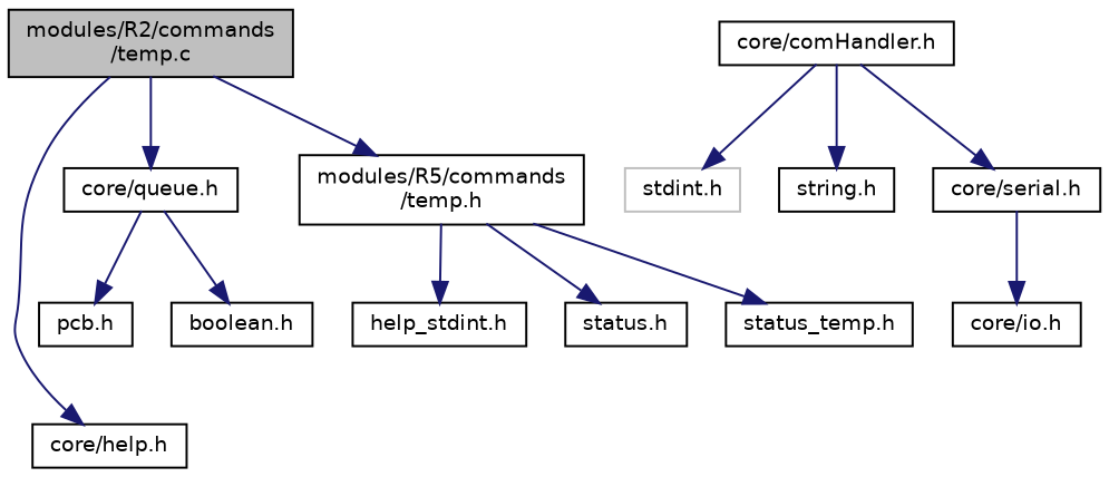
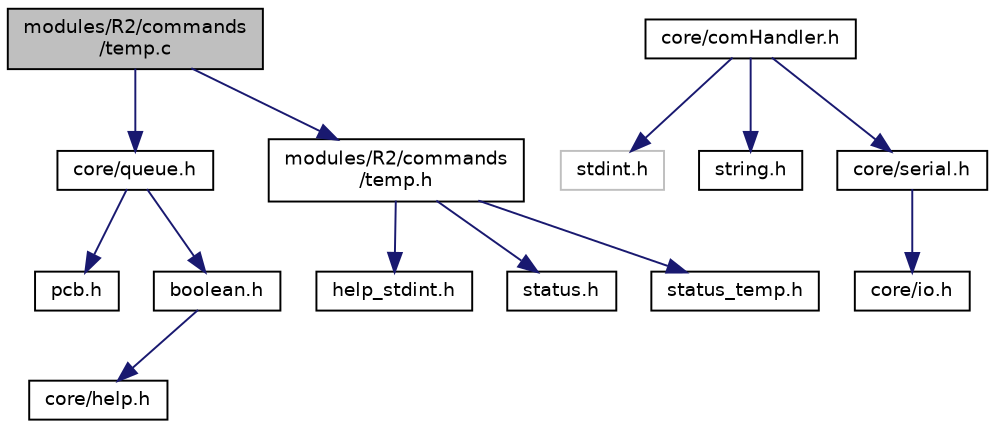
  digraph {
    node [color=black fillcolor=white fontname=Helvetica fontsize=10 shape=record style=filled]
    edge [color=midnightblue fontname=Helvetica fontsize=10 labelfontname=Helvetica labelfontsize=10 style=solid]
    n1 [fillcolor=grey75 fontcolor=black height=0.2 label="modules/R2/commands\l/temp.c" width=0.4]
    n2 [height=0.2 label="core/help.h" width=0.4]
    n3 [height=0.2 label="core/queue.h" width=0.4]
-   n4 [height=0.2 label="modules/R5/commands\l/temp.h" width=0.4]
+   n4 [height=0.2 label="modules/R2/commands\l/temp.h" width=0.4]
    n5 [height=0.2 label="core/comHandler.h" width=0.4]
    n6 [color=grey75 height=0.2 label="stdint.h" width=0.4]
    n7 [height=0.2 label="string.h" width=0.4]
    n8 [height=0.2 label="core/serial.h" width=0.4]
    n9 [height=0.2 label="pcb.h" width=0.4]
    n10 [height=0.2 label="boolean.h" width=0.4]
    n11 [height=0.2 label="help_stdint.h" width=0.4]
    n12 [height=0.2 label="status.h" width=0.4]
    n13 [height=0.2 label="status_temp.h" width=0.4]
    n14 [height=0.2 label="core/io.h" width=0.4]
-   n1 -> n2
+   n10 -> n2
    n1 -> n3
    n1 -> n4
    n3 -> n9
    n3 -> n10
    n4 -> n11
    n4 -> n12
    n4 -> n13
    n5 -> n6
    n5 -> n7
    n5 -> n8
    n8 -> n14
  }
